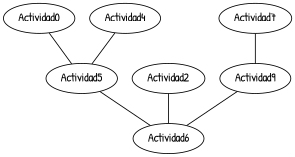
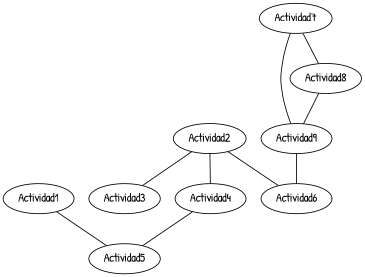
  strict graph {
    fontname="Patrick Hand"
    node [color=black fontname="Patrick Hand"]
    edge [color=black fontname="Patrick Hand"]
-   n1 [label=Actividad0]
+   n1 [label=Actividad1]
    n2 [label=Actividad5]
    n3 [label=Actividad2]
+   n4 [label=Actividad3]
    n5 [label=Actividad4]
    n6 [label=Actividad6]
    n7 [label=Actividad7]
    n8 [label=Actividad9]
+   n9 [label=Actividad8]
    n1 -- n2
-   n2 -- n6
+   n3 -- n4
+   n3 -- n5
    n3 -- n6
    n5 -- n2
    n7 -- n8
+   n7 -- n9
    n8 -- n6
+   n9 -- n8
  }
